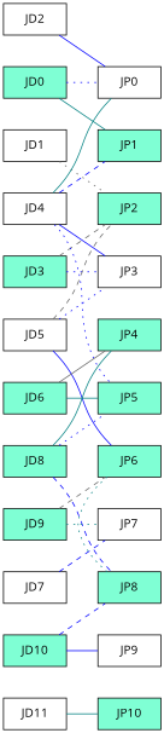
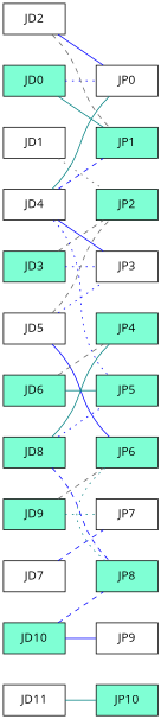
  graph {
    fontname="Open Sans"
    nodesep=0.5
    rankdir=LR
    node [fillcolor=aquamarine fontname="Open Sans" shape=box style=filled]
    edge [color=blue fontname="Open Sans" style=solid]
    JD2 [fillcolor=white width=1]
    JD3 [width=1]
    JD10 [width=1]
    JD11 [fillcolor=white width=1]
    JD0 [width=1]
    JD1 [fillcolor=white width=1]
    JD4 [fillcolor=white width=1]
    JD5 [fillcolor=white width=1]
    JD6 [width=1]
    JD7 [fillcolor=white width=1]
    JD8 [width=1]
    JD9 [width=1]
    JP0 [fillcolor=white width=1]
    JP1 [width=1]
    JP2 [width=1]
    JP3 [fillcolor=white width=1]
    JP4 [width=1]
    JP5 [width=1]
    JP6 [width=1]
    JP7 [fillcolor=white width=1]
    JP8 [width=1]
    JP9 [fillcolor=white width=1]
    JP10 [width=1]
    subgraph sub_1 {
      rank=same
      JD2
      JD3
      JD10
      JD11
      JD0
      JD1
      JD4
      JD5
      JD6
      JD7
      JD8
      JD9
    }
    subgraph sub_2 {
      rank=same
      JP0
      JP1
      JP2
      JP3
      JP4
      JP5
      JP6
      JP7
      JP8
      JP9
      JP10
    }
    subgraph sub_3 {
      JD10
      JD11
    }
    subgraph sub_4 {
      JD2
      JD3
    }
    subgraph sub_5 {
      JD0
      JD1
      JD4
      JD5
      JD6
      JD7
      JD8
      JD9
    }
    subgraph sub_6 {
      JP0
      JP1
      JP2
      JP3
      JP4
      JP5
      JP6
      JP7
      JP8
      JP9
      JP10
    }
    JD2 -- JP0
+   JD2 -- JP1 [color=gray40 style=dashed]
    JD3 -- JP2 [color=gray40 style=dashed]
    JD3 -- JP3 [style=dotted]
    JD10 -- JP8 [style=dashed]
    JD10 -- JP9
    JD11 -- JP10 [color=teal]
    JD0 -- JP0 [style=dotted]
    JD0 -- JP1 [color=teal]
    JD1 -- JP2 [color=gray40 style=dotted]
    JD4 -- JP0 [color=teal]
    JD4 -- JP1 [style=dashed]
    JD4 -- JP3
    JD4 -- JP5 [style=dotted]
    JD5 -- JP2 [color=gray40 style=dashed]
    JD5 -- JP3 [style=dotted]
    JD5 -- JP6
-   JD6 -- JP4 [color=gray40]
+   JD6 -- JP4 [color=gray40 style=dashed]
    JD6 -- JP5 [color=teal]
    JD7 -- JP7 [style=dashed]
    JD8 -- JP4 [color=teal]
    JD8 -- JP5 [style=dotted]
    JD8 -- JP8 [style=dashed]
    JD9 -- JP6 [color=gray40 style=dashed]
    JD9 -- JP7 [color=teal style=dotted]
    JP0 -- JP1 [style=invis color=""]
    JP1 -- JP2 [style=invis color=""]
    JP2 -- JP3 [style=invis color=""]
    JP3 -- JP4 [style=invis color=""]
    JP4 -- JP5 [style=invis color=""]
    JP5 -- JP6 [style=invis color=""]
    JP6 -- JP7 [style=invis color=""]
    JP7 -- JP8 [style=invis color=""]
    JP8 -- JP6 [color=teal style=dotted]
    JP8 -- JP9 [style=invis color=""]
    JP9 -- JP10 [style=invis color=""]
  }
